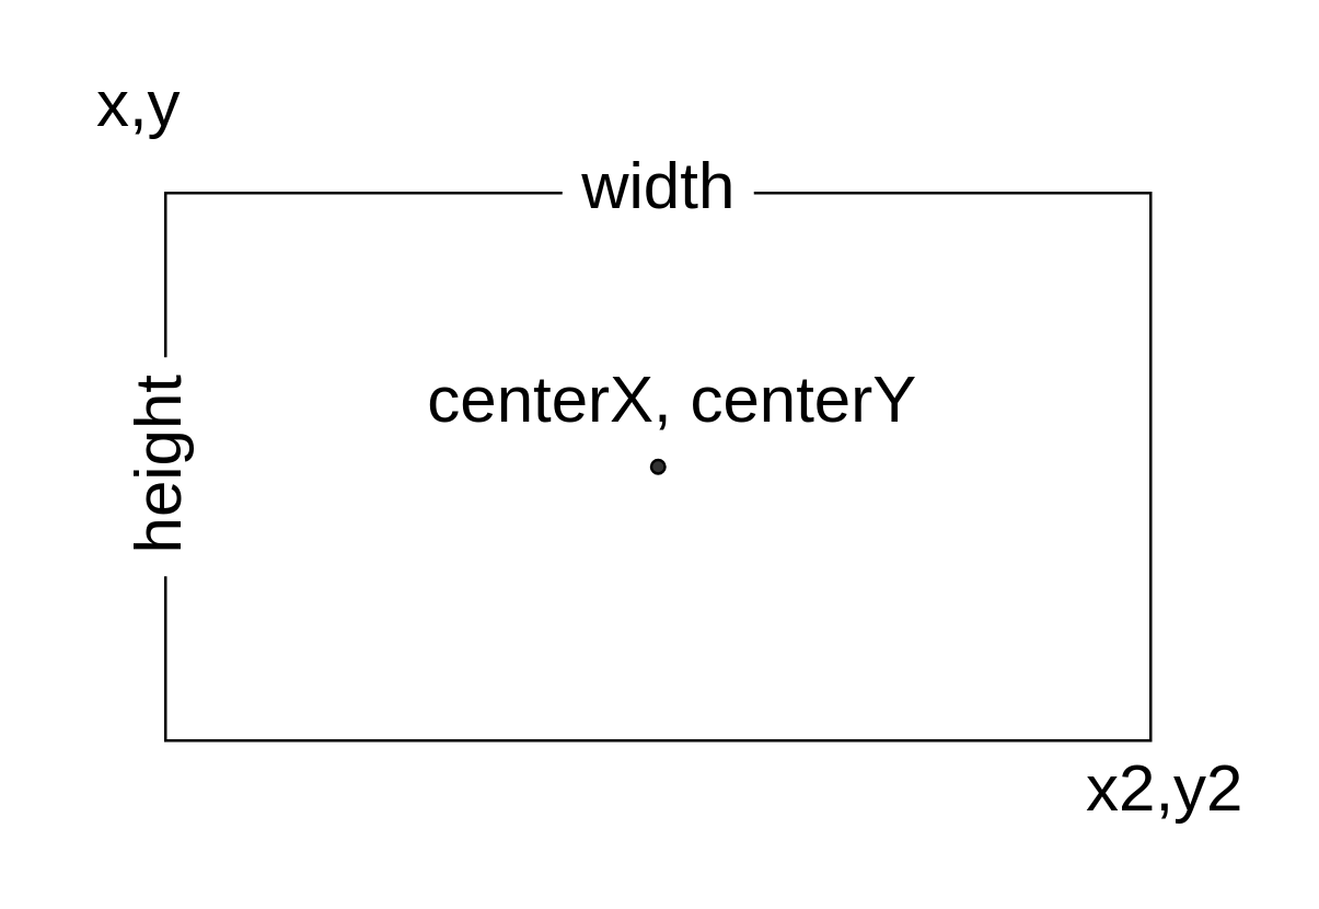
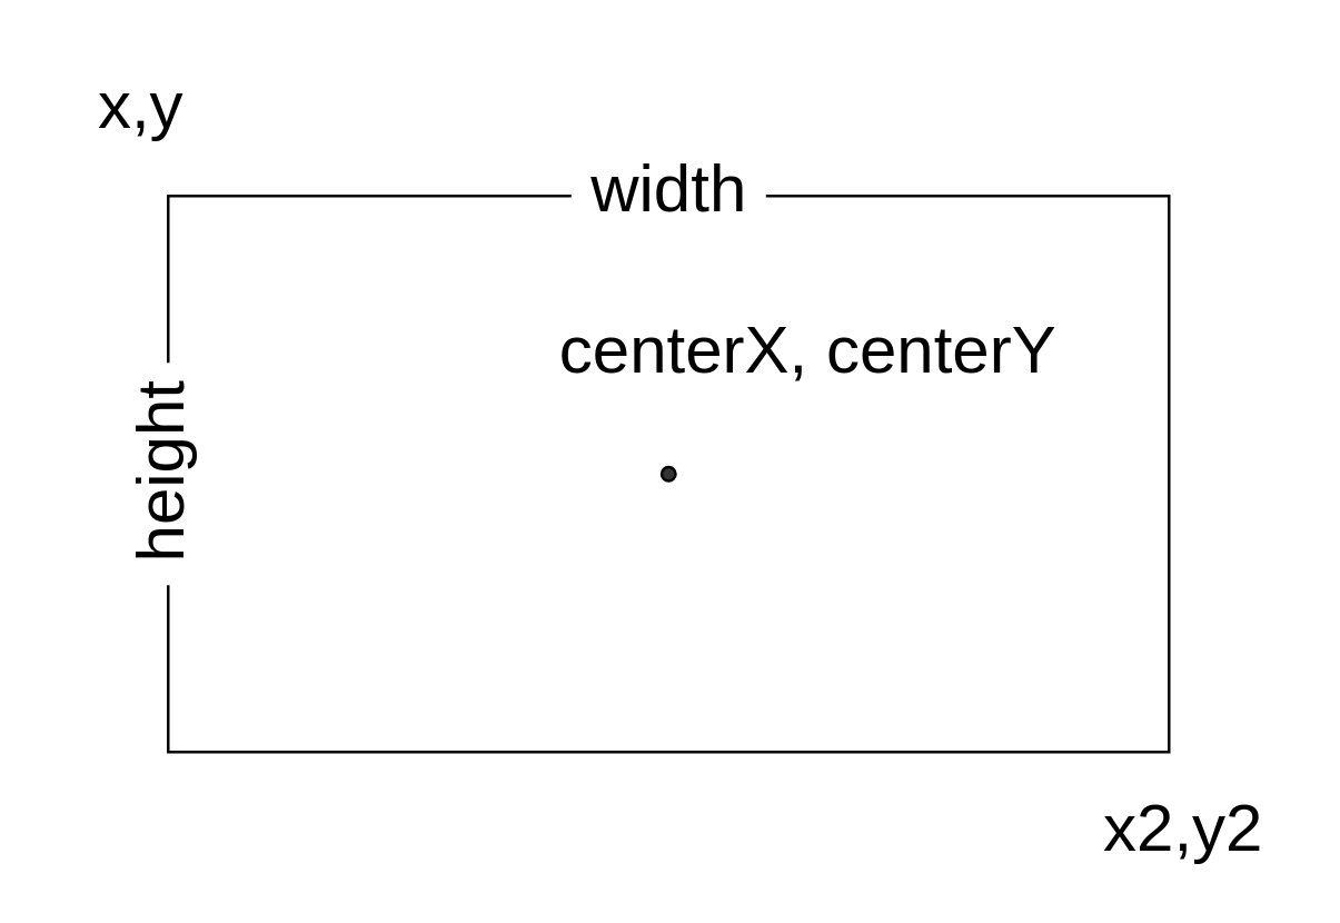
  <mxCell id="0" />
  <mxCell id="1" parent="0" />
  <mxCell id="2" value="" style="rounded=0;whiteSpace=wrap;html=1;" parent="1" vertex="1"><mxGeometry x="60" y="70" width="360" height="200" as="geometry" /></mxCell>
  <mxCell id="3" value="" style="ellipse;whiteSpace=wrap;html=1;aspect=fixed;fillColor=#333333;" parent="1" vertex="1"><mxGeometry x="237.5" y="167.5" width="5" height="5" as="geometry" /></mxCell>
  <mxCell id="4" value="x,y" style="text;html=1;resizable=0;autosize=1;align=center;verticalAlign=middle;points=[];fillColor=none;strokeColor=none;rounded=0;fontSize=24;spacingBottom=4;" parent="1" vertex="1"><mxGeometry x="25" y="20" width="50" height="40" as="geometry" /></mxCell>
- <mxCell id="5" value="centerX, centerY" style="text;html=1;resizable=0;autosize=1;align=center;verticalAlign=middle;points=[];fillColor=none;strokeColor=none;rounded=0;fontSize=24;spacingBottom=4;" parent="1" vertex="1"><mxGeometry x="150" y="127.5" width="190" height="40" as="geometry" /></mxCell>
- <mxCell id="6" value="x2,y2" style="text;html=1;resizable=0;autosize=1;align=center;verticalAlign=middle;points=[];fillColor=none;strokeColor=none;rounded=0;fontSize=24;spacingBottom=4;" parent="1" vertex="1"><mxGeometry x="390" y="270" width="70" height="40" as="geometry" /></mxCell>
+ <mxCell id="5" value="centerX, centerY" style="text;html=1;resizable=0;autosize=1;align=center;verticalAlign=middle;points=[];fillColor=none;strokeColor=none;rounded=0;fontSize=24;spacingBottom=4;" parent="1" vertex="1"><mxGeometry x="195" y="107.5" width="190" height="40" as="geometry" /></mxCell>
+ <mxCell id="6" value="x2,y2" style="text;html=1;resizable=0;autosize=1;align=center;verticalAlign=middle;points=[];fillColor=none;strokeColor=none;rounded=0;fontSize=24;spacingBottom=4;" parent="1" vertex="1"><mxGeometry x="390" y="280" width="70" height="40" as="geometry" /></mxCell>
  <mxCell id="7" value="width" style="text;html=1;resizable=0;autosize=1;align=center;verticalAlign=middle;points=[];fillColor=#FFFFFF;strokeColor=none;rounded=0;fontSize=24;spacingBottom=4;" parent="1" vertex="1"><mxGeometry x="205" y="50" width="70" height="40" as="geometry" /></mxCell>
  <mxCell id="8" value="height" style="text;html=1;resizable=0;autosize=1;align=center;verticalAlign=middle;points=[];fillColor=#FFFFFF;strokeColor=none;rounded=0;fontSize=24;spacingBottom=4;rotation=-90;" parent="1" vertex="1"><mxGeometry x="20" y="150" width="80" height="40" as="geometry" /></mxCell>
